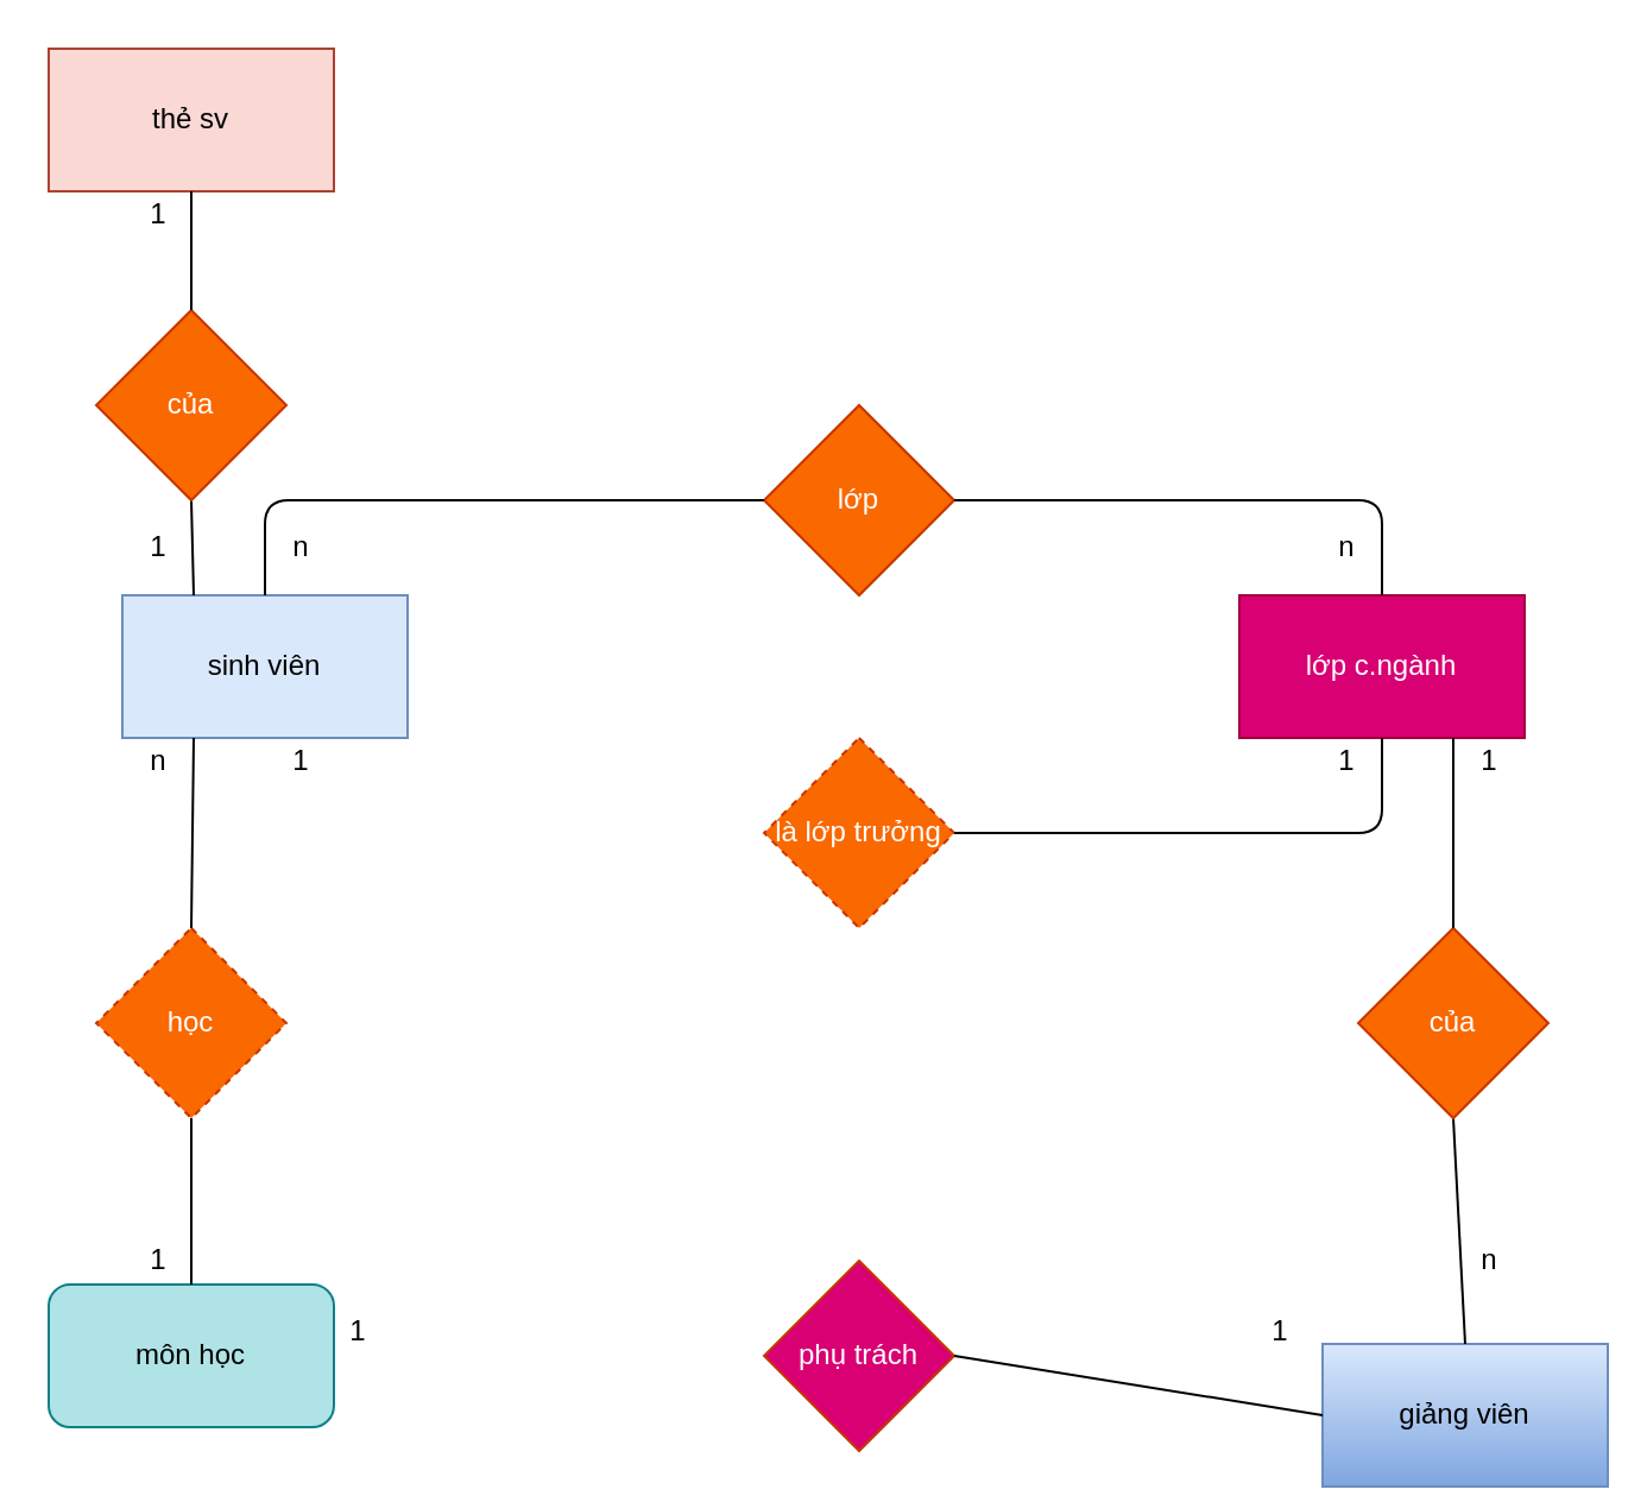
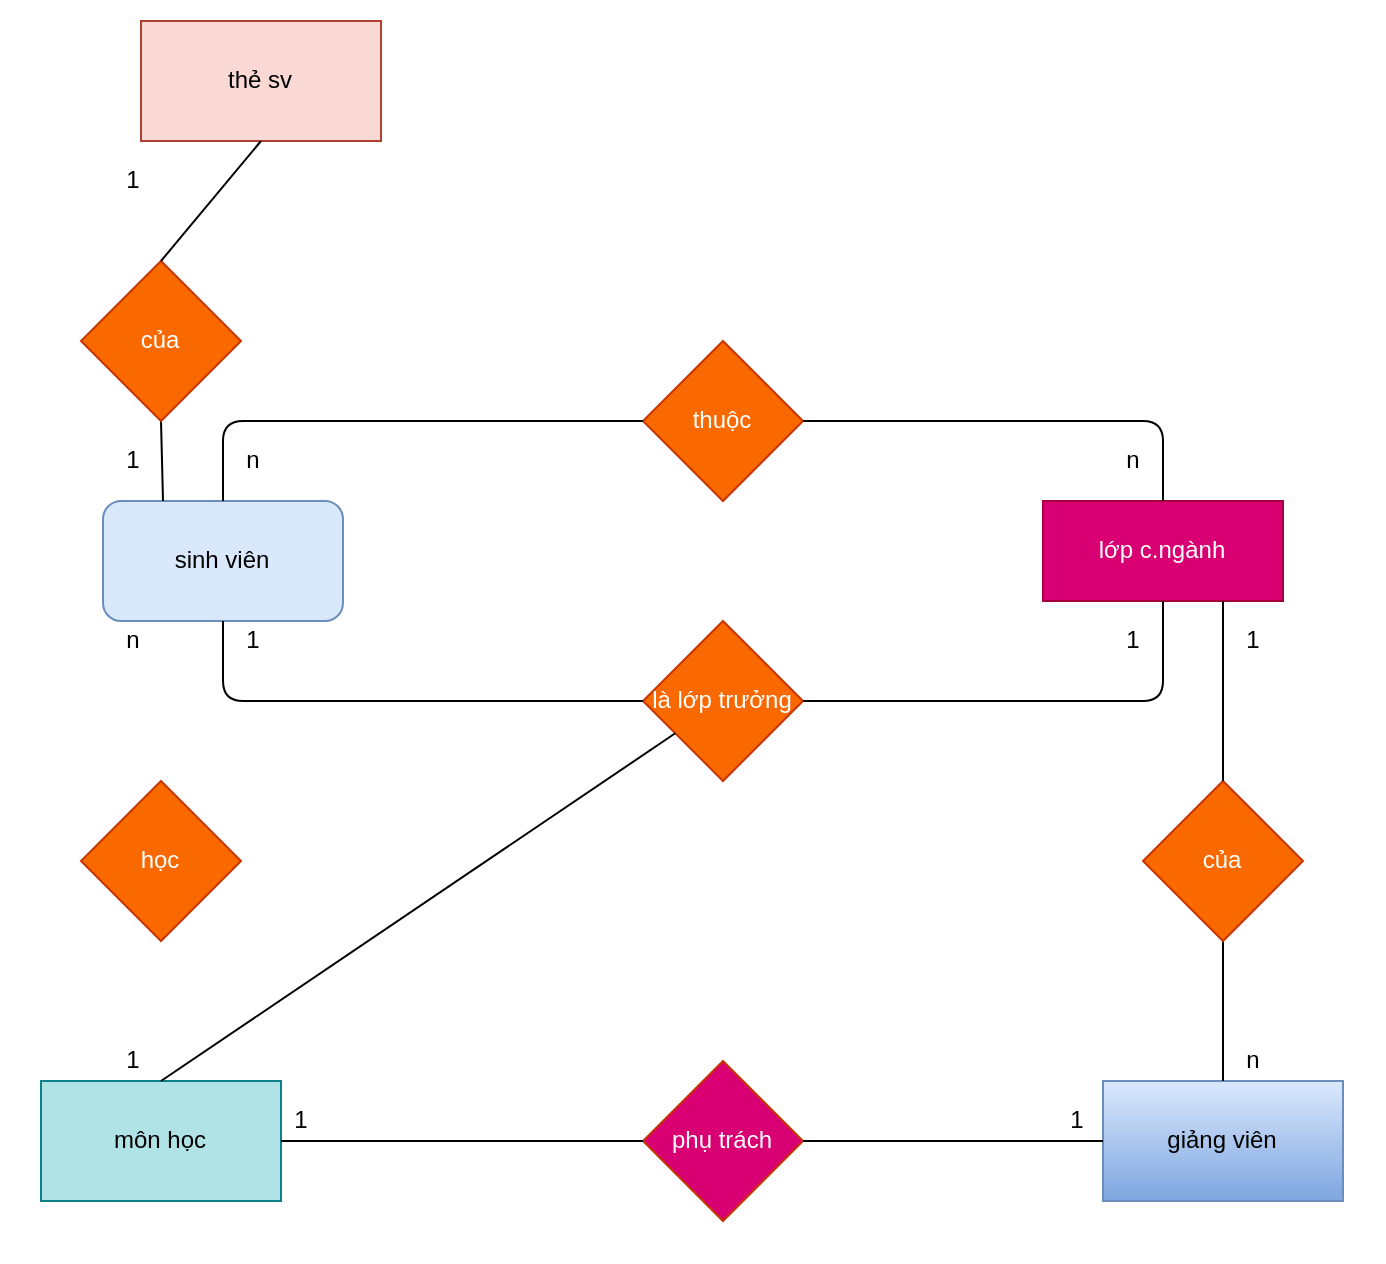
  <mxCell id="0" />
  <mxCell id="1" parent="0" />
- <mxCell id="2" value="sinh viên" style="whiteSpace=wrap;html=1;fillColor=#dae8fc;strokeColor=#6c8ebf;" vertex="1" parent="1"><mxGeometry x="51" y="250" width="120" height="60" as="geometry" /></mxCell>
- <mxCell id="3" value="lớp" style="rhombus;whiteSpace=wrap;html=1;fillColor=#fa6800;strokeColor=#C73500;fontColor=#ffffff;" vertex="1" parent="1"><mxGeometry x="321" y="170" width="80" height="80" as="geometry" /></mxCell>
- <mxCell id="4" value="lớp c.ngành" style="whiteSpace=wrap;html=1;fillColor=#d80073;strokeColor=#A50040;fontColor=#ffffff;" vertex="1" parent="1"><mxGeometry x="521" y="250" width="120" height="60" as="geometry" /></mxCell>
- <mxCell id="5" value="là lớp trưởng" style="rhombus;whiteSpace=wrap;html=1;fillColor=#fa6800;strokeColor=#C73500;fontColor=#ffffff;dashed=1;" vertex="1" parent="1"><mxGeometry x="321" y="310" width="80" height="80" as="geometry" /></mxCell>
+ <mxCell id="2" value="sinh viên" style="whiteSpace=wrap;html=1;fillColor=#dae8fc;strokeColor=#6c8ebf;rounded=1;" vertex="1" parent="1"><mxGeometry x="51" y="250" width="120" height="60" as="geometry" /></mxCell>
+ <mxCell id="3" value="thuộc" style="rhombus;whiteSpace=wrap;html=1;fillColor=#fa6800;strokeColor=#C73500;fontColor=#ffffff;" vertex="1" parent="1"><mxGeometry x="321" y="170" width="80" height="80" as="geometry" /></mxCell>
+ <mxCell id="4" value="lớp c.ngành" style="whiteSpace=wrap;html=1;fillColor=#d80073;strokeColor=#A50040;fontColor=#ffffff;" vertex="1" parent="1"><mxGeometry x="521" y="250" width="120" height="50" as="geometry" /></mxCell>
+ <mxCell id="5" value="là lớp trưởng" style="rhombus;whiteSpace=wrap;html=1;fillColor=#fa6800;strokeColor=#C73500;fontColor=#ffffff;" vertex="1" parent="1"><mxGeometry x="321" y="310" width="80" height="80" as="geometry" /></mxCell>
  <mxCell id="6" value="" style="endArrow=none;html=1;exitX=0.5;exitY=0;exitDx=0;exitDy=0;entryX=0;entryY=0.5;entryDx=0;entryDy=0;" edge="1" parent="1" source="2" target="3"><mxGeometry width="50" height="50" relative="1" as="geometry"><mxPoint x="131" y="270" as="sourcePoint" /><mxPoint x="181" y="220" as="targetPoint" /><Array as="points"><mxPoint x="111" y="210" /></Array></mxGeometry></mxCell>
  <mxCell id="7" value="" style="endArrow=none;html=1;entryX=0.5;entryY=1;entryDx=0;entryDy=0;exitX=1;exitY=0.5;exitDx=0;exitDy=0;" edge="1" parent="1" source="5" target="4"><mxGeometry width="50" height="50" relative="1" as="geometry"><mxPoint x="421" y="430" as="sourcePoint" /><mxPoint x="471" y="380" as="targetPoint" /><Array as="points"><mxPoint x="581" y="350" /></Array></mxGeometry></mxCell>
+ <mxCell id="8" value="" style="endArrow=none;html=1;exitX=0.5;exitY=1;exitDx=0;exitDy=0;entryX=0;entryY=0.5;entryDx=0;entryDy=0;" edge="1" parent="1" source="2" target="5"><mxGeometry width="50" height="50" relative="1" as="geometry"><mxPoint x="151" y="390" as="sourcePoint" /><mxPoint x="201" y="340" as="targetPoint" /><Array as="points"><mxPoint x="111" y="350" /></Array></mxGeometry></mxCell>
  <mxCell id="9" value="" style="endArrow=none;html=1;exitX=1;exitY=0.5;exitDx=0;exitDy=0;entryX=0.5;entryY=0;entryDx=0;entryDy=0;" edge="1" parent="1" source="3" target="4"><mxGeometry width="50" height="50" relative="1" as="geometry"><mxPoint x="421" y="240" as="sourcePoint" /><mxPoint x="471" y="190" as="targetPoint" /><Array as="points"><mxPoint x="581" y="210" /></Array></mxGeometry></mxCell>
- <mxCell id="10" value="thẻ sv" style="whiteSpace=wrap;html=1;fillColor=#fad9d5;strokeColor=#ae4132;" vertex="1" parent="1"><mxGeometry x="20" y="20" width="120" height="60" as="geometry" /></mxCell>
- <mxCell id="11" value="môn học" style="whiteSpace=wrap;html=1;fillColor=#b0e3e6;strokeColor=#0e8088;rounded=1;" vertex="1" parent="1"><mxGeometry x="20" y="540" width="120" height="60" as="geometry" /></mxCell>
- <mxCell id="12" value="giảng viên" style="whiteSpace=wrap;html=1;gradientColor=#7ea6e0;fillColor=#dae8fc;strokeColor=#6c8ebf;" vertex="1" parent="1"><mxGeometry x="556" y="565" width="120" height="60" as="geometry" /></mxCell>
+ <mxCell id="10" value="thẻ sv" style="whiteSpace=wrap;html=1;fillColor=#fad9d5;strokeColor=#ae4132;" vertex="1" parent="1"><mxGeometry x="70" y="10" width="120" height="60" as="geometry" /></mxCell>
+ <mxCell id="11" value="môn học" style="whiteSpace=wrap;html=1;fillColor=#b0e3e6;strokeColor=#0e8088;" vertex="1" parent="1"><mxGeometry x="20" y="540" width="120" height="60" as="geometry" /></mxCell>
+ <mxCell id="12" value="giảng viên" style="whiteSpace=wrap;html=1;gradientColor=#7ea6e0;fillColor=#dae8fc;strokeColor=#6c8ebf;" vertex="1" parent="1"><mxGeometry x="551" y="540" width="120" height="60" as="geometry" /></mxCell>
  <mxCell id="13" value="" style="endArrow=none;html=1;entryX=0.25;entryY=0;entryDx=0;entryDy=0;exitX=0.5;exitY=1;exitDx=0;exitDy=0;" edge="1" parent="1" source="20" target="2"><mxGeometry width="50" height="50" relative="1" as="geometry"><mxPoint x="81" y="150" as="sourcePoint" /><mxPoint x="136" y="370" as="targetPoint" /></mxGeometry></mxCell>
  <mxCell id="14" value="" style="endArrow=none;html=1;exitX=0.5;exitY=0;exitDx=0;exitDy=0;entryX=0.5;entryY=1;entryDx=0;entryDy=0;" edge="1" parent="1" source="12" target="19"><mxGeometry width="50" height="50" relative="1" as="geometry"><mxPoint x="576" y="480" as="sourcePoint" /><mxPoint x="586" y="390" as="targetPoint" /></mxGeometry></mxCell>
- <mxCell id="15" value="học" style="rhombus;whiteSpace=wrap;html=1;fillColor=#fa6800;strokeColor=#C73500;fontColor=#ffffff;dashed=1;" vertex="1" parent="1"><mxGeometry x="40" y="390" width="80" height="80" as="geometry" /></mxCell>
- <mxCell id="16" value="" style="endArrow=none;html=1;entryX=0.25;entryY=1;entryDx=0;entryDy=0;exitX=0.5;exitY=0;exitDx=0;exitDy=0;" edge="1" parent="1" source="15" target="2"><mxGeometry width="50" height="50" relative="1" as="geometry"><mxPoint x="-14" y="360" as="sourcePoint" /><mxPoint x="36" y="310" as="targetPoint" /><Array as="points" /></mxGeometry></mxCell>
+ <mxCell id="15" value="học" style="rhombus;whiteSpace=wrap;html=1;fillColor=#fa6800;strokeColor=#C73500;fontColor=#ffffff;" vertex="1" parent="1"><mxGeometry x="40" y="390" width="80" height="80" as="geometry" /></mxCell>
  <mxCell id="17" value="phụ trách" style="rhombus;whiteSpace=wrap;html=1;fillColor=#d80073;strokeColor=#C73500;fontColor=#ffffff;" vertex="1" parent="1"><mxGeometry x="321" y="530" width="80" height="80" as="geometry" /></mxCell>
+ <mxCell id="18" value="" style="endArrow=none;html=1;exitX=1;exitY=0.5;exitDx=0;exitDy=0;entryX=0;entryY=0.5;entryDx=0;entryDy=0;" edge="1" parent="1" source="11" target="17"><mxGeometry width="50" height="50" relative="1" as="geometry"><mxPoint x="496" y="630" as="sourcePoint" /><mxPoint x="546" y="580" as="targetPoint" /></mxGeometry></mxCell>
  <mxCell id="19" value="của" style="rhombus;whiteSpace=wrap;html=1;fillColor=#fa6800;strokeColor=#C73500;fontColor=#ffffff;" vertex="1" parent="1"><mxGeometry x="571" y="390" width="80" height="80" as="geometry" /></mxCell>
  <mxCell id="20" value="của" style="rhombus;whiteSpace=wrap;html=1;fillColor=#fa6800;strokeColor=#C73500;fontColor=#ffffff;" vertex="1" parent="1"><mxGeometry x="40" y="130" width="80" height="80" as="geometry" /></mxCell>
  <mxCell id="21" value="" style="endArrow=none;html=1;entryX=0.5;entryY=1;entryDx=0;entryDy=0;exitX=0.5;exitY=0;exitDx=0;exitDy=0;" edge="1" parent="1" source="20" target="10"><mxGeometry width="50" height="50" relative="1" as="geometry"><mxPoint x="56" y="140" as="sourcePoint" /><mxPoint x="106" y="90" as="targetPoint" /></mxGeometry></mxCell>
  <mxCell id="22" value="1" style="text;html=1;align=center;verticalAlign=middle;resizable=0;points=[];autosize=1;" vertex="1" parent="1"><mxGeometry x="56" y="80" width="20" height="20" as="geometry" /></mxCell>
  <mxCell id="23" value="1" style="text;html=1;align=center;verticalAlign=middle;resizable=0;points=[];autosize=1;" vertex="1" parent="1"><mxGeometry x="56" y="220" width="20" height="20" as="geometry" /></mxCell>
  <mxCell id="24" value="1" style="text;html=1;align=center;verticalAlign=middle;resizable=0;points=[];autosize=1;" vertex="1" parent="1"><mxGeometry x="556" y="310" width="20" height="20" as="geometry" /></mxCell>
  <mxCell id="25" value="1" style="text;html=1;align=center;verticalAlign=middle;resizable=0;points=[];autosize=1;" vertex="1" parent="1"><mxGeometry x="116" y="310" width="20" height="20" as="geometry" /></mxCell>
  <mxCell id="26" value="n" style="text;html=1;align=center;verticalAlign=middle;resizable=0;points=[];autosize=1;" vertex="1" parent="1"><mxGeometry x="116" y="220" width="20" height="20" as="geometry" /></mxCell>
  <mxCell id="27" value="n" style="text;html=1;align=center;verticalAlign=middle;resizable=0;points=[];autosize=1;" vertex="1" parent="1"><mxGeometry x="556" y="220" width="20" height="20" as="geometry" /></mxCell>
  <mxCell id="28" value="" style="endArrow=none;html=1;entryX=0.75;entryY=1;entryDx=0;entryDy=0;exitX=0.5;exitY=0;exitDx=0;exitDy=0;" edge="1" parent="1" source="19" target="4"><mxGeometry width="50" height="50" relative="1" as="geometry"><mxPoint x="618" y="370" as="sourcePoint" /><mxPoint x="596" y="390" as="targetPoint" /></mxGeometry></mxCell>
- <mxCell id="29" value="" style="endArrow=none;html=1;entryX=0.5;entryY=1;entryDx=0;entryDy=0;exitX=0.5;exitY=0;exitDx=0;exitDy=0;" edge="1" parent="1" source="11" target="15"><mxGeometry width="50" height="50" relative="1" as="geometry"><mxPoint x="-14" y="590" as="sourcePoint" /><mxPoint x="36" y="540" as="targetPoint" /></mxGeometry></mxCell>
+ <mxCell id="29" value="" style="endArrow=none;html=1;exitX=0.5;exitY=0;exitDx=0;exitDy=0;" edge="1" parent="1" source="11" target="5"><mxGeometry width="50" height="50" relative="1" as="geometry"><mxPoint x="-14" y="590" as="sourcePoint" /><mxPoint x="36" y="540" as="targetPoint" /></mxGeometry></mxCell>
  <mxCell id="30" value="n" style="text;html=1;align=center;verticalAlign=middle;resizable=0;points=[];autosize=1;" vertex="1" parent="1"><mxGeometry x="56" y="310" width="20" height="20" as="geometry" /></mxCell>
  <mxCell id="31" value="" style="endArrow=none;html=1;entryX=0;entryY=0.5;entryDx=0;entryDy=0;exitX=1;exitY=0.5;exitDx=0;exitDy=0;" edge="1" parent="1" source="17" target="12"><mxGeometry width="50" height="50" relative="1" as="geometry"><mxPoint x="236" y="520" as="sourcePoint" /><mxPoint x="286" y="470" as="targetPoint" /></mxGeometry></mxCell>
  <mxCell id="32" value="1" style="text;html=1;align=center;verticalAlign=middle;resizable=0;points=[];autosize=1;" vertex="1" parent="1"><mxGeometry x="140" y="550" width="20" height="20" as="geometry" /></mxCell>
  <mxCell id="33" value="1" style="text;html=1;align=center;verticalAlign=middle;resizable=0;points=[];autosize=1;" vertex="1" parent="1"><mxGeometry x="528" y="550" width="20" height="20" as="geometry" /></mxCell>
  <mxCell id="34" value="1" style="text;html=1;align=center;verticalAlign=middle;resizable=0;points=[];autosize=1;" vertex="1" parent="1"><mxGeometry x="616" y="310" width="20" height="20" as="geometry" /></mxCell>
  <mxCell id="35" value="n" style="text;html=1;align=center;verticalAlign=middle;resizable=0;points=[];autosize=1;" vertex="1" parent="1"><mxGeometry x="616" y="520" width="20" height="20" as="geometry" /></mxCell>
  <mxCell id="36" value="1" style="text;html=1;align=center;verticalAlign=middle;resizable=0;points=[];autosize=1;" vertex="1" parent="1"><mxGeometry x="56" y="520" width="20" height="20" as="geometry" /></mxCell>
